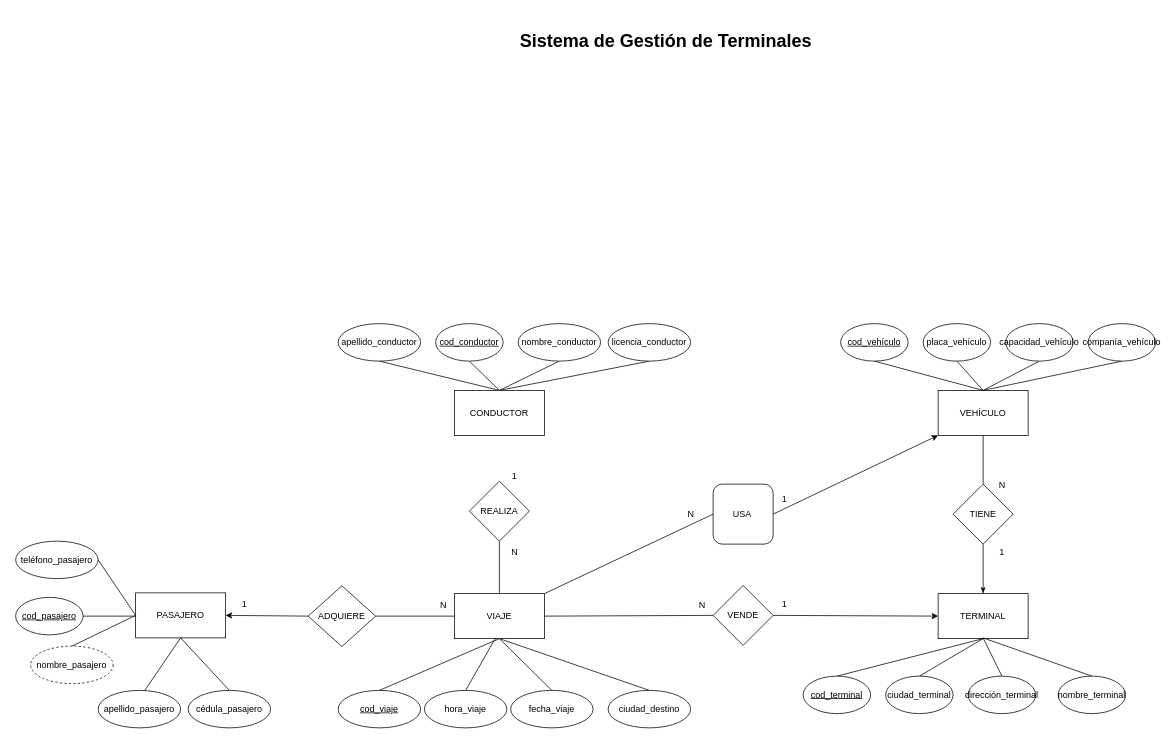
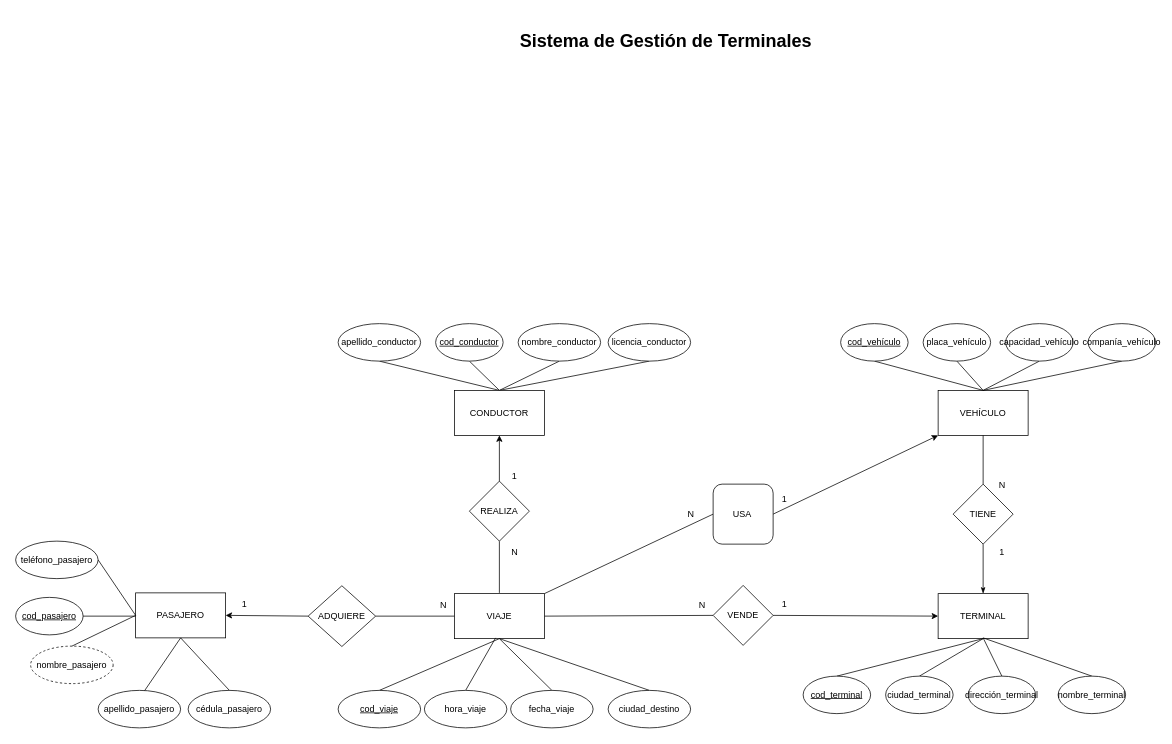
  <mxCell id="0" />
  <mxCell id="1" parent="0" />
  <mxCell id="2" value="&lt;h1&gt;&lt;b&gt;Sistema de Gestión de Terminales&amp;nbsp;&lt;/b&gt;&lt;/h1&gt;" style="text;html=1;align=center;verticalAlign=middle;resizable=0;points=[];autosize=1;strokeColor=none;fillColor=none;" parent="1" vertex="1"><mxGeometry x="680" y="20" width="420" height="70" as="geometry" /></mxCell>
  <mxCell id="3" value="VEHÍCULO" style="rounded=0;whiteSpace=wrap;html=1;" parent="1" vertex="1"><mxGeometry x="1250" y="520" width="120" height="60" as="geometry" /></mxCell>
  <mxCell id="4" style="edgeStyle=none;html=1;exitX=0.5;exitY=0;exitDx=0;exitDy=0;entryX=0.5;entryY=1;entryDx=0;entryDy=0;endArrow=none;endFill=0;startArrow=classicThin;startFill=1;" parent="1" source="5" target="34" edge="1"><mxGeometry relative="1" as="geometry" /></mxCell>
  <mxCell id="5" value="TERMINAL" style="rounded=0;whiteSpace=wrap;html=1;" parent="1" vertex="1"><mxGeometry x="1250" y="791" width="120" height="60" as="geometry" /></mxCell>
  <mxCell id="6" style="edgeStyle=none;html=1;exitX=0.5;exitY=0;exitDx=0;exitDy=0;entryX=0.5;entryY=1;entryDx=0;entryDy=0;endArrow=none;endFill=0;" edge="1" parent="1" source="10" target="27"><mxGeometry relative="1" as="geometry" /></mxCell>
  <mxCell id="7" style="edgeStyle=none;html=1;exitX=0.5;exitY=0;exitDx=0;exitDy=0;entryX=0.5;entryY=1;entryDx=0;entryDy=0;endArrow=none;endFill=0;" edge="1" parent="1" source="10" target="25"><mxGeometry relative="1" as="geometry" /></mxCell>
  <mxCell id="8" style="edgeStyle=none;html=1;exitX=0.5;exitY=0;exitDx=0;exitDy=0;entryX=0.5;entryY=1;entryDx=0;entryDy=0;endArrow=none;endFill=0;" edge="1" parent="1" source="10" target="26"><mxGeometry relative="1" as="geometry" /></mxCell>
  <mxCell id="9" style="edgeStyle=none;html=1;exitX=0.5;exitY=0;exitDx=0;exitDy=0;entryX=0.5;entryY=1;entryDx=0;entryDy=0;endArrow=none;endFill=0;" edge="1" parent="1" source="10" target="28"><mxGeometry relative="1" as="geometry" /></mxCell>
  <mxCell id="10" value="CONDUCTOR" style="rounded=0;whiteSpace=wrap;html=1;" parent="1" vertex="1"><mxGeometry x="605" y="520" width="120" height="60" as="geometry" /></mxCell>
  <mxCell id="11" style="edgeStyle=none;html=1;exitX=1;exitY=0.5;exitDx=0;exitDy=0;entryX=0;entryY=0.5;entryDx=0;entryDy=0;endArrow=none;endFill=0;" edge="1" parent="1" source="12" target="70"><mxGeometry relative="1" as="geometry" /></mxCell>
  <mxCell id="12" value="VIAJE" style="rounded=0;whiteSpace=wrap;html=1;" parent="1" vertex="1"><mxGeometry x="605" y="791" width="120" height="60" as="geometry" /></mxCell>
  <mxCell id="13" style="edgeStyle=none;html=1;exitX=0.5;exitY=0;exitDx=0;exitDy=0;entryX=0.5;entryY=1;entryDx=0;entryDy=0;endArrow=none;endFill=0;" edge="1" parent="1" source="14" target="5"><mxGeometry relative="1" as="geometry" /></mxCell>
  <mxCell id="14" value="&lt;u&gt;cod_terminal&lt;/u&gt;" style="ellipse;whiteSpace=wrap;html=1;" parent="1" vertex="1"><mxGeometry x="1070" y="901" width="90" height="50" as="geometry" /></mxCell>
  <mxCell id="15" style="edgeStyle=none;html=1;exitX=0.5;exitY=0;exitDx=0;exitDy=0;endArrow=none;endFill=0;" edge="1" parent="1" source="16"><mxGeometry relative="1" as="geometry"><mxPoint x="1310" y="850" as="targetPoint" /></mxGeometry></mxCell>
  <mxCell id="16" value="nombre_terminal" style="ellipse;whiteSpace=wrap;html=1;" parent="1" vertex="1"><mxGeometry x="1410" y="901" width="90" height="50" as="geometry" /></mxCell>
  <mxCell id="17" style="edgeStyle=none;html=1;exitX=0.5;exitY=0;exitDx=0;exitDy=0;entryX=0.5;entryY=1;entryDx=0;entryDy=0;endArrow=none;endFill=0;" edge="1" parent="1" source="18" target="5"><mxGeometry relative="1" as="geometry" /></mxCell>
  <mxCell id="18" value="ciudad_terminal" style="ellipse;whiteSpace=wrap;html=1;" parent="1" vertex="1"><mxGeometry x="1180" y="901" width="90" height="50" as="geometry" /></mxCell>
  <mxCell id="19" style="edgeStyle=none;html=1;exitX=0.5;exitY=0;exitDx=0;exitDy=0;endArrow=none;endFill=0;" edge="1" parent="1" source="20"><mxGeometry relative="1" as="geometry"><mxPoint x="1310" y="850" as="targetPoint" /></mxGeometry></mxCell>
  <mxCell id="20" value="dirección_terminal" style="ellipse;whiteSpace=wrap;html=1;" parent="1" vertex="1"><mxGeometry x="1290" y="901" width="90" height="50" as="geometry" /></mxCell>
  <mxCell id="21" style="edgeStyle=none;html=1;exitX=0.5;exitY=1;exitDx=0;exitDy=0;entryX=0.5;entryY=0;entryDx=0;entryDy=0;endArrow=none;endFill=0;" edge="1" parent="1" source="22" target="3"><mxGeometry relative="1" as="geometry" /></mxCell>
  <mxCell id="22" value="&lt;u&gt;cod_vehículo&lt;/u&gt;" style="ellipse;whiteSpace=wrap;html=1;" parent="1" vertex="1"><mxGeometry x="1120" y="431" width="90" height="50" as="geometry" /></mxCell>
  <mxCell id="23" style="edgeStyle=none;html=1;exitX=0.5;exitY=1;exitDx=0;exitDy=0;endArrow=none;endFill=0;" edge="1" parent="1" source="24"><mxGeometry relative="1" as="geometry"><mxPoint x="1310" y="520" as="targetPoint" /></mxGeometry></mxCell>
  <mxCell id="24" value="placa_vehículo" style="ellipse;whiteSpace=wrap;html=1;" parent="1" vertex="1"><mxGeometry x="1230" y="431" width="90" height="50" as="geometry" /></mxCell>
  <mxCell id="25" value="&lt;u&gt;cod_conductor&lt;/u&gt;" style="ellipse;whiteSpace=wrap;html=1;" parent="1" vertex="1"><mxGeometry x="580" y="431" width="90" height="50" as="geometry" /></mxCell>
  <mxCell id="26" value="nombre_conductor" style="ellipse;whiteSpace=wrap;html=1;" parent="1" vertex="1"><mxGeometry x="690" y="431" width="110" height="50" as="geometry" /></mxCell>
  <mxCell id="27" value="apellido_conductor" style="ellipse;whiteSpace=wrap;html=1;" parent="1" vertex="1"><mxGeometry x="450" y="431" width="110" height="50" as="geometry" /></mxCell>
  <mxCell id="28" value="licencia_conductor&lt;span style=&quot;font-family: monospace; font-size: 0px; text-align: start; text-wrap-mode: nowrap;&quot;&gt;%3CmxGraphModel%3E%3Croot%3E%3CmxCell%20id%3D%220%22%2F%3E%3CmxCell%20id%3D%221%22%20parent%3D%220%22%2F%3E%3CmxCell%20id%3D%222%22%20value%3D%22apellido_conductor%22%20style%3D%22ellipse%3BwhiteSpace%3Dwrap%3Bhtml%3D1%3B%22%20vertex%3D%221%22%20parent%3D%221%22%3E%3CmxGeometry%20x%3D%22630%22%20y%3D%22500%22%20width%3D%22110%22%20height%3D%2250%22%20as%3D%22geometry%22%2F%3E%3C%2FmxCell%3E%3C%2Froot%3E%3C%2FmxGraphModel%3E&lt;/span&gt;" style="ellipse;whiteSpace=wrap;html=1;" parent="1" vertex="1"><mxGeometry x="810" y="431" width="110" height="50" as="geometry" /></mxCell>
  <mxCell id="29" style="edgeStyle=none;html=1;exitX=0.5;exitY=0;exitDx=0;exitDy=0;entryX=0.5;entryY=1;entryDx=0;entryDy=0;endArrow=none;endFill=0;" edge="1" parent="1" source="30" target="12"><mxGeometry relative="1" as="geometry" /></mxCell>
  <mxCell id="30" value="fecha_viaje" style="ellipse;whiteSpace=wrap;html=1;" parent="1" vertex="1"><mxGeometry x="680" y="920" width="110" height="50" as="geometry" /></mxCell>
  <mxCell id="31" style="edgeStyle=none;html=1;exitX=0.5;exitY=0;exitDx=0;exitDy=0;entryX=0.5;entryY=1;entryDx=0;entryDy=0;endArrow=none;endFill=0;" edge="1" parent="1" source="32" target="12"><mxGeometry relative="1" as="geometry" /></mxCell>
  <mxCell id="32" value="ciudad_destino" style="ellipse;whiteSpace=wrap;html=1;" parent="1" vertex="1"><mxGeometry x="810" y="920" width="110" height="50" as="geometry" /></mxCell>
  <mxCell id="33" style="edgeStyle=none;html=1;exitX=0.5;exitY=0;exitDx=0;exitDy=0;entryX=0.5;entryY=1;entryDx=0;entryDy=0;endArrow=none;endFill=0;" parent="1" source="34" target="3" edge="1"><mxGeometry relative="1" as="geometry" /></mxCell>
  <mxCell id="34" value="TIENE" style="rhombus;whiteSpace=wrap;html=1;" parent="1" vertex="1"><mxGeometry x="1270" y="645" width="80" height="80" as="geometry" /></mxCell>
+ <mxCell id="35" style="edgeStyle=none;html=1;exitX=0.5;exitY=0;exitDx=0;exitDy=0;entryX=0.5;entryY=1;entryDx=0;entryDy=0;" edge="1" parent="1" source="37" target="10"><mxGeometry relative="1" as="geometry" /></mxCell>
  <mxCell id="36" style="edgeStyle=none;html=1;exitX=0.5;exitY=1;exitDx=0;exitDy=0;endArrow=none;endFill=0;" edge="1" parent="1" source="37"><mxGeometry relative="1" as="geometry"><mxPoint x="665" y="790" as="targetPoint" /></mxGeometry></mxCell>
  <mxCell id="37" value="REALIZA" style="rhombus;whiteSpace=wrap;html=1;" parent="1" vertex="1"><mxGeometry x="625" y="641" width="80" height="80" as="geometry" /></mxCell>
  <mxCell id="38" style="edgeStyle=none;html=1;exitX=1;exitY=0.5;exitDx=0;exitDy=0;entryX=0;entryY=1;entryDx=0;entryDy=0;endArrow=classic;endFill=1;" parent="1" source="40" target="3" edge="1"><mxGeometry relative="1" as="geometry" /></mxCell>
  <mxCell id="39" style="edgeStyle=none;html=1;exitX=0;exitY=0.5;exitDx=0;exitDy=0;entryX=1;entryY=0;entryDx=0;entryDy=0;endArrow=none;endFill=0;" parent="1" source="40" target="12" edge="1"><mxGeometry relative="1" as="geometry" /></mxCell>
  <mxCell id="40" value="USA&lt;span style=&quot;white-space: pre;&quot;&gt;&#09;&lt;/span&gt;" style="whiteSpace=wrap;html=1;rounded=1;" parent="1" vertex="1"><mxGeometry x="950" y="645" width="80" height="80" as="geometry" /></mxCell>
  <mxCell id="41" style="edgeStyle=none;html=1;exitX=0.5;exitY=0;exitDx=0;exitDy=0;entryX=0.5;entryY=1;entryDx=0;entryDy=0;endArrow=none;endFill=0;" edge="1" parent="1" source="42" target="12"><mxGeometry relative="1" as="geometry" /></mxCell>
  <mxCell id="42" value="&lt;u&gt;cod_viaje&lt;/u&gt;" style="ellipse;whiteSpace=wrap;html=1;" parent="1" vertex="1"><mxGeometry x="450" y="920" width="110" height="50" as="geometry" /></mxCell>
  <mxCell id="43" value="1" style="text;html=1;align=center;verticalAlign=middle;resizable=0;points=[];autosize=1;strokeColor=none;fillColor=none;" parent="1" vertex="1"><mxGeometry x="1320" y="721" width="30" height="30" as="geometry" /></mxCell>
  <mxCell id="44" value="N" style="text;html=1;align=center;verticalAlign=middle;resizable=0;points=[];autosize=1;strokeColor=none;fillColor=none;" parent="1" vertex="1"><mxGeometry x="1320" y="631" width="30" height="30" as="geometry" /></mxCell>
  <mxCell id="45" value="N" style="text;html=1;align=center;verticalAlign=middle;resizable=0;points=[];autosize=1;strokeColor=none;fillColor=none;" parent="1" vertex="1"><mxGeometry x="575" y="791" width="30" height="30" as="geometry" /></mxCell>
  <mxCell id="46" value="PASAJERO" style="rounded=0;whiteSpace=wrap;html=1;" parent="1" vertex="1"><mxGeometry x="180" y="790" width="120" height="60" as="geometry" /></mxCell>
  <mxCell id="47" style="edgeStyle=none;html=1;exitX=0;exitY=0.5;exitDx=0;exitDy=0;entryX=1;entryY=0.5;entryDx=0;entryDy=0;" edge="1" parent="1" source="48" target="46"><mxGeometry relative="1" as="geometry" /></mxCell>
  <mxCell id="48" value="ADQUIERE" style="rhombus;whiteSpace=wrap;html=1;" parent="1" vertex="1"><mxGeometry x="410" y="780.5" width="90" height="81" as="geometry" /></mxCell>
  <mxCell id="49" style="edgeStyle=none;html=1;exitX=0;exitY=0.5;exitDx=0;exitDy=0;entryX=1;entryY=0.5;entryDx=0;entryDy=0;endArrow=none;endFill=0;startArrow=none;startFill=0;" parent="1" source="12" target="48" edge="1"><mxGeometry relative="1" as="geometry"><mxPoint x="490" y="640" as="sourcePoint" /><mxPoint x="280" y="640" as="targetPoint" /></mxGeometry></mxCell>
  <mxCell id="50" value="1" style="text;html=1;align=center;verticalAlign=middle;resizable=0;points=[];autosize=1;strokeColor=none;fillColor=none;" parent="1" vertex="1"><mxGeometry x="310" y="790" width="30" height="30" as="geometry" /></mxCell>
  <mxCell id="51" value="&lt;u&gt;cod_pasajero&lt;/u&gt;" style="ellipse;whiteSpace=wrap;html=1;" parent="1" vertex="1"><mxGeometry x="20" y="796" width="90" height="50" as="geometry" /></mxCell>
  <mxCell id="52" value="nombre_pasajero" style="ellipse;whiteSpace=wrap;html=1;dashed=1;" parent="1" vertex="1"><mxGeometry x="40" y="861" width="110" height="50" as="geometry" /></mxCell>
  <mxCell id="53" value="apellido_pasajero" style="ellipse;whiteSpace=wrap;html=1;" parent="1" vertex="1"><mxGeometry x="130" y="920" width="110" height="50" as="geometry" /></mxCell>
  <mxCell id="54" value="cédula_pasajero" style="ellipse;whiteSpace=wrap;html=1;" parent="1" vertex="1"><mxGeometry x="250" y="920" width="110" height="50" as="geometry" /></mxCell>
  <mxCell id="55" style="edgeStyle=none;html=1;exitX=0.564;exitY=0.006;exitDx=0;exitDy=0;endArrow=none;endFill=0;exitPerimeter=0;entryX=0.5;entryY=1;entryDx=0;entryDy=0;" parent="1" source="53" target="46" edge="1"><mxGeometry relative="1" as="geometry"><mxPoint x="190" y="911" as="sourcePoint" /><mxPoint x="218" y="860" as="targetPoint" /></mxGeometry></mxCell>
  <mxCell id="56" style="edgeStyle=none;html=1;exitX=0.5;exitY=0;exitDx=0;exitDy=0;endArrow=none;endFill=0;entryX=0.5;entryY=1;entryDx=0;entryDy=0;" parent="1" source="54" target="46" edge="1"><mxGeometry relative="1" as="geometry"><mxPoint x="202" y="930" as="sourcePoint" /><mxPoint x="250" y="860" as="targetPoint" /></mxGeometry></mxCell>
  <mxCell id="57" style="edgeStyle=none;html=1;exitX=0.5;exitY=0;exitDx=0;exitDy=0;entryX=0;entryY=0.5;entryDx=0;entryDy=0;endArrow=none;endFill=0;" parent="1" source="52" target="46" edge="1"><mxGeometry relative="1" as="geometry"><mxPoint x="212" y="940" as="sourcePoint" /><mxPoint x="260" y="871" as="targetPoint" /></mxGeometry></mxCell>
  <mxCell id="58" style="edgeStyle=none;html=1;exitX=1;exitY=0.5;exitDx=0;exitDy=0;entryX=0.5;entryY=1;entryDx=0;entryDy=0;endArrow=none;endFill=0;" parent="1" source="51" edge="1"><mxGeometry relative="1" as="geometry"><mxPoint x="132" y="890" as="sourcePoint" /><mxPoint x="180" y="821" as="targetPoint" /></mxGeometry></mxCell>
  <mxCell id="59" value="1" style="text;html=1;align=center;verticalAlign=middle;resizable=0;points=[];autosize=1;strokeColor=none;fillColor=none;" parent="1" vertex="1"><mxGeometry x="1030" y="650" width="30" height="30" as="geometry" /></mxCell>
  <mxCell id="60" value="N" style="text;html=1;align=center;verticalAlign=middle;resizable=0;points=[];autosize=1;strokeColor=none;fillColor=none;" parent="1" vertex="1"><mxGeometry x="905" y="670" width="30" height="30" as="geometry" /></mxCell>
  <mxCell id="61" style="edgeStyle=none;html=1;exitX=0.5;exitY=1;exitDx=0;exitDy=0;entryX=0.5;entryY=0;entryDx=0;entryDy=0;endArrow=none;endFill=0;" edge="1" parent="1" source="62" target="3"><mxGeometry relative="1" as="geometry" /></mxCell>
  <mxCell id="62" value="capacidad_vehículo" style="ellipse;whiteSpace=wrap;html=1;" vertex="1" parent="1"><mxGeometry x="1340" y="431" width="90" height="50" as="geometry" /></mxCell>
  <mxCell id="63" style="edgeStyle=none;html=1;exitX=0.5;exitY=1;exitDx=0;exitDy=0;entryX=0.5;entryY=0;entryDx=0;entryDy=0;endArrow=none;endFill=0;" edge="1" parent="1" source="64" target="3"><mxGeometry relative="1" as="geometry" /></mxCell>
  <mxCell id="64" value="companía_vehículo" style="ellipse;whiteSpace=wrap;html=1;" vertex="1" parent="1"><mxGeometry x="1450" y="431" width="90" height="50" as="geometry" /></mxCell>
  <mxCell id="65" style="edgeStyle=none;html=1;exitX=1;exitY=0.5;exitDx=0;exitDy=0;startArrow=none;startFill=0;endArrow=none;endFill=0;" edge="1" parent="1" source="66"><mxGeometry relative="1" as="geometry"><mxPoint x="180" y="820" as="targetPoint" /></mxGeometry></mxCell>
  <mxCell id="66" value="teléfono_pasajero" style="ellipse;whiteSpace=wrap;html=1;" vertex="1" parent="1"><mxGeometry x="20" y="721" width="110" height="50" as="geometry" /></mxCell>
  <mxCell id="67" value="N" style="text;html=1;align=center;verticalAlign=middle;resizable=0;points=[];autosize=1;strokeColor=none;fillColor=none;" vertex="1" parent="1"><mxGeometry x="670" y="721" width="30" height="30" as="geometry" /></mxCell>
  <mxCell id="68" value="1" style="text;html=1;align=center;verticalAlign=middle;resizable=0;points=[];autosize=1;strokeColor=none;fillColor=none;" vertex="1" parent="1"><mxGeometry x="670" y="620" width="30" height="30" as="geometry" /></mxCell>
  <mxCell id="69" style="edgeStyle=none;html=1;exitX=1;exitY=0.5;exitDx=0;exitDy=0;entryX=0;entryY=0.5;entryDx=0;entryDy=0;" edge="1" parent="1" source="70" target="5"><mxGeometry relative="1" as="geometry" /></mxCell>
  <mxCell id="70" value="VENDE" style="rhombus;whiteSpace=wrap;html=1;" vertex="1" parent="1"><mxGeometry x="950" y="780" width="80" height="80" as="geometry" /></mxCell>
  <mxCell id="71" value="N" style="text;html=1;align=center;verticalAlign=middle;resizable=0;points=[];autosize=1;strokeColor=none;fillColor=none;" vertex="1" parent="1"><mxGeometry x="920" y="791" width="30" height="30" as="geometry" /></mxCell>
  <mxCell id="72" value="1" style="text;html=1;align=center;verticalAlign=middle;resizable=0;points=[];autosize=1;strokeColor=none;fillColor=none;" vertex="1" parent="1"><mxGeometry x="1030" y="790" width="30" height="30" as="geometry" /></mxCell>
  <mxCell id="73" style="edgeStyle=none;html=1;exitX=0.5;exitY=0;exitDx=0;exitDy=0;endArrow=none;endFill=0;" edge="1" parent="1" source="74"><mxGeometry relative="1" as="geometry"><mxPoint x="660" y="850" as="targetPoint" /></mxGeometry></mxCell>
  <mxCell id="74" value="hora_viaje" style="ellipse;whiteSpace=wrap;html=1;" vertex="1" parent="1"><mxGeometry x="565" y="920" width="110" height="50" as="geometry" /></mxCell>
